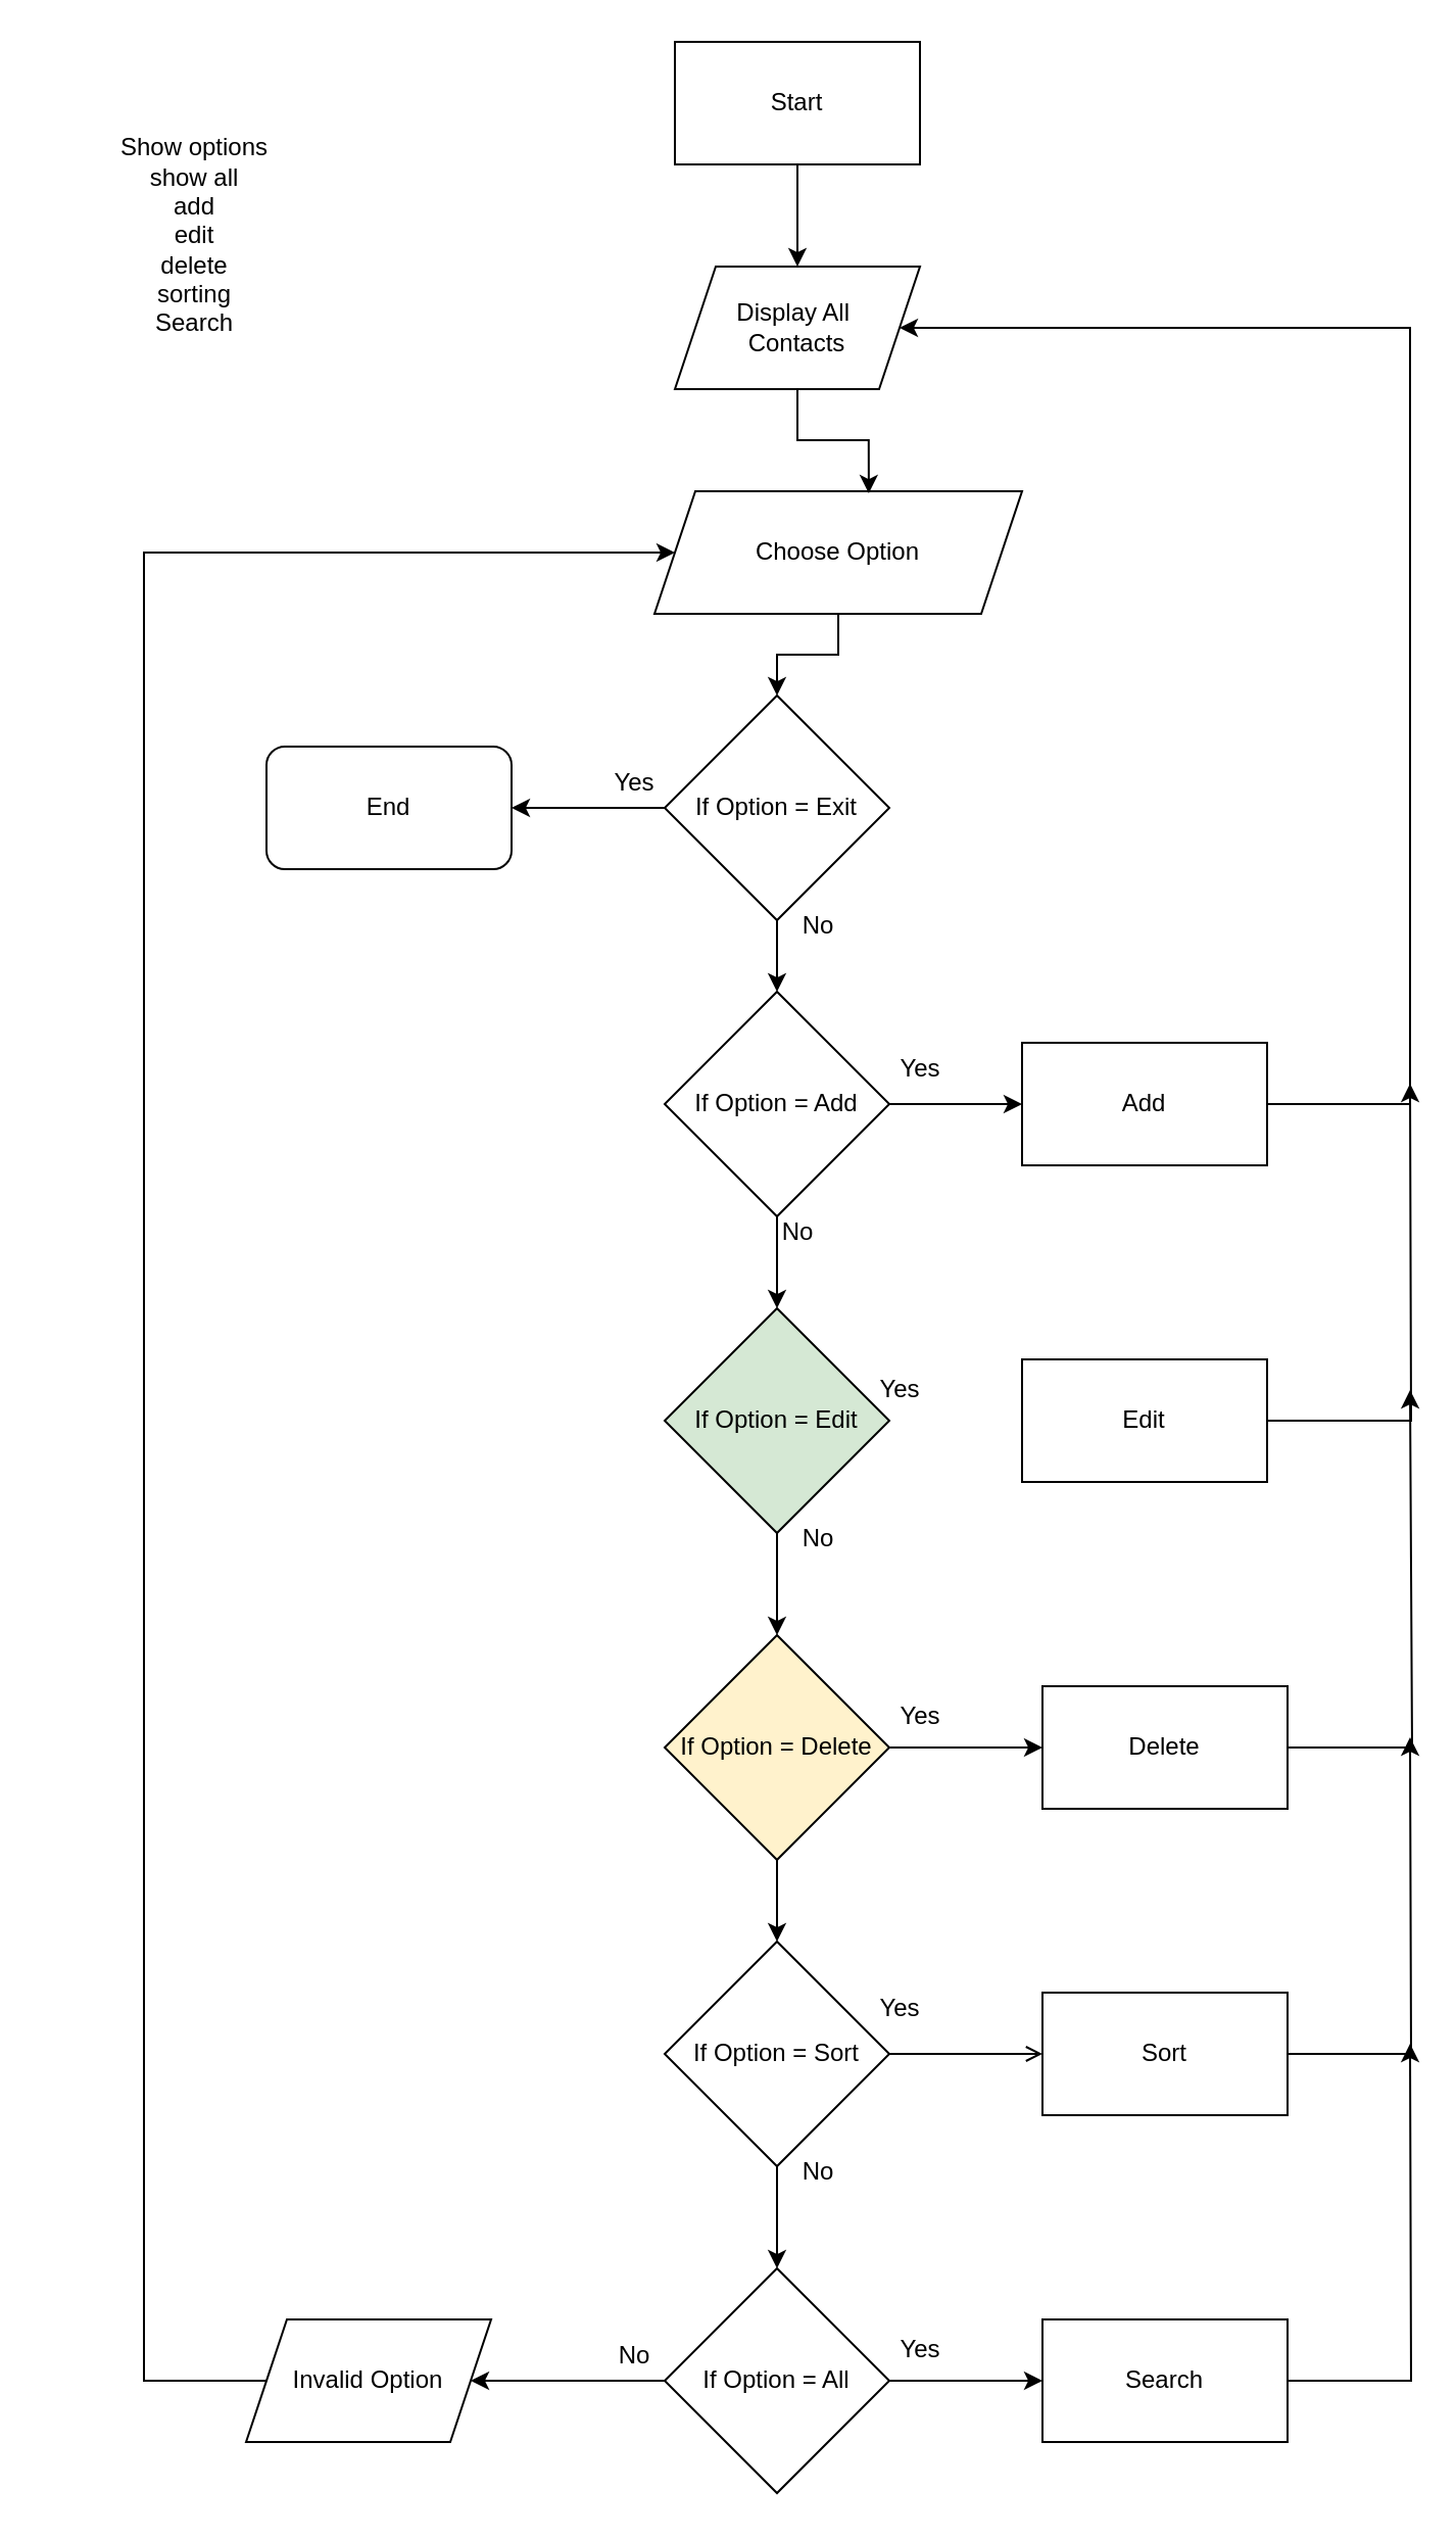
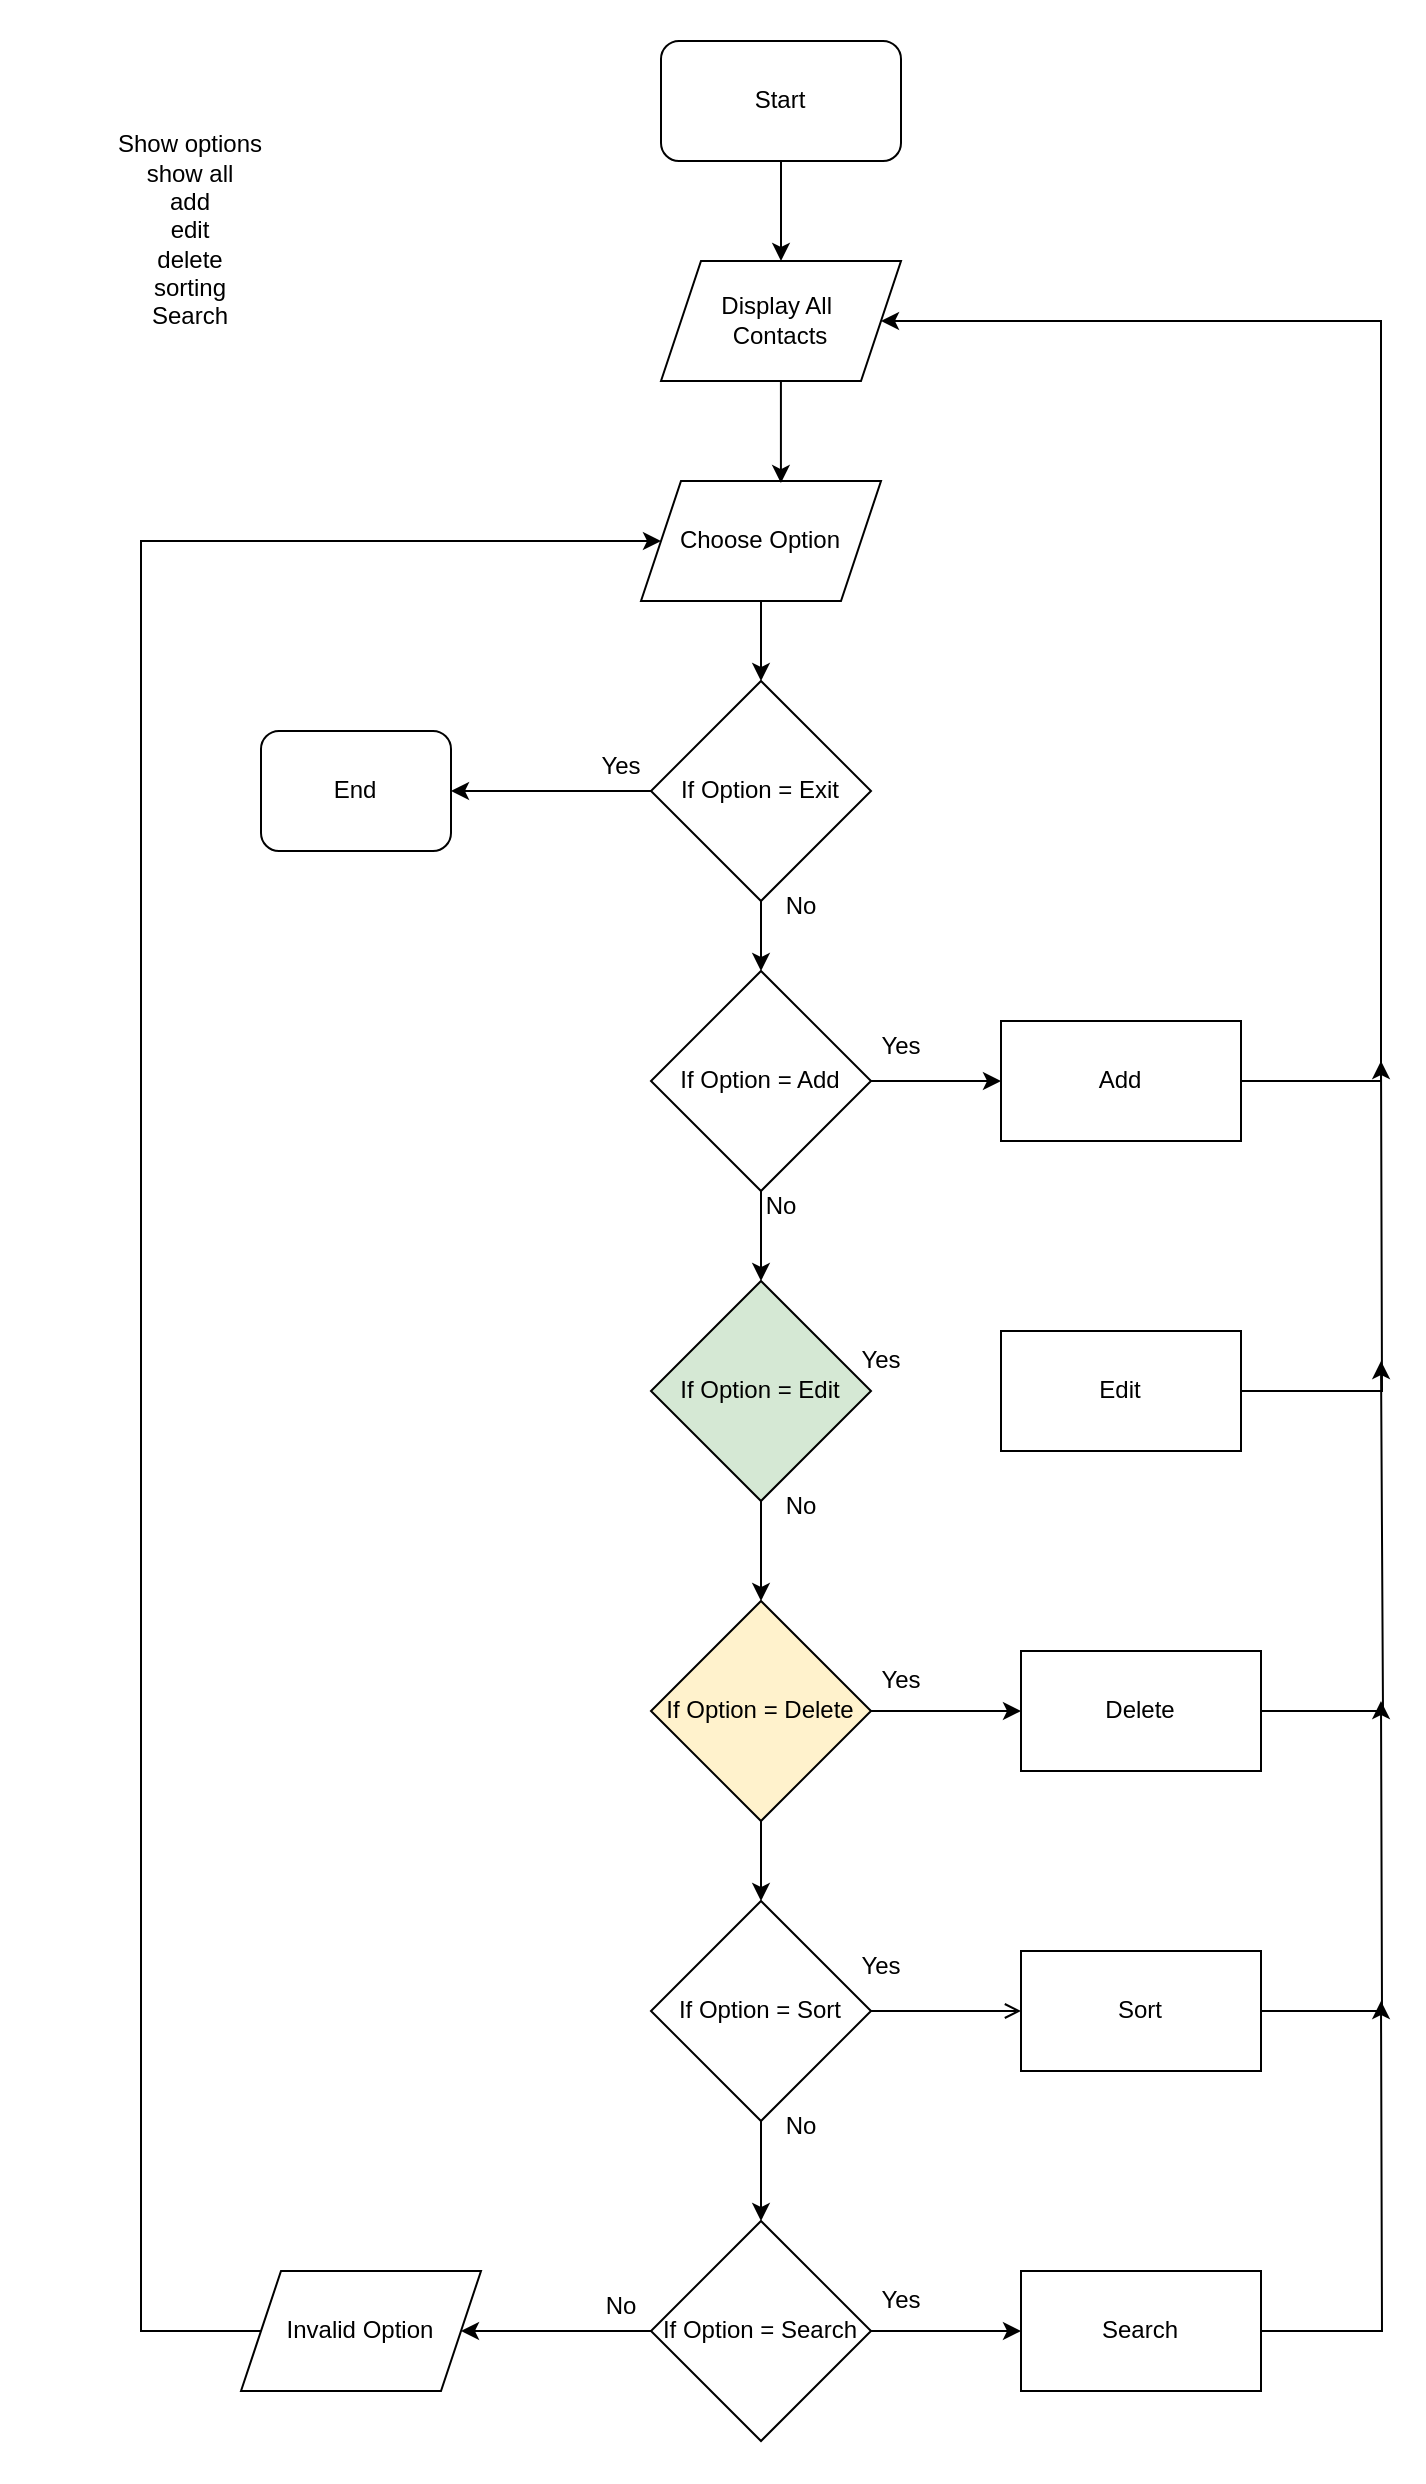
  <mxCell id="0" />
  <mxCell id="1" parent="0" />
  <mxCell id="2" style="edgeStyle=orthogonalEdgeStyle;rounded=0;orthogonalLoop=1;jettySize=auto;html=1;entryX=0.5;entryY=0;entryDx=0;entryDy=0;" edge="1" parent="1" source="3" target="5"><mxGeometry relative="1" as="geometry" /></mxCell>
- <mxCell id="3" value="Start" style="whiteSpace=wrap;html=1;rounded=0;" vertex="1" parent="1"><mxGeometry x="330" y="20" width="120" height="60" as="geometry" /></mxCell>
+ <mxCell id="3" value="Start" style="rounded=1;whiteSpace=wrap;html=1;" vertex="1" parent="1"><mxGeometry x="330" y="20" width="120" height="60" as="geometry" /></mxCell>
  <mxCell id="4" value="Show options&lt;br&gt;show all&lt;br&gt;add&lt;br&gt;edit&lt;br&gt;delete&lt;br&gt;sorting&lt;br&gt;Search" style="text;html=1;align=center;verticalAlign=middle;whiteSpace=wrap;rounded=0;" vertex="1" parent="1"><mxGeometry x="20" y="80" width="150" height="70" as="geometry" /></mxCell>
  <mxCell id="5" value="Display All&amp;nbsp;&lt;div&gt;Contacts&lt;/div&gt;" style="shape=parallelogram;perimeter=parallelogramPerimeter;whiteSpace=wrap;html=1;fixedSize=1;" vertex="1" parent="1"><mxGeometry x="330" y="130" width="120" height="60" as="geometry" /></mxCell>
  <mxCell id="6" style="edgeStyle=orthogonalEdgeStyle;rounded=0;orthogonalLoop=1;jettySize=auto;html=1;" edge="1" parent="1" source="7" target="11"><mxGeometry relative="1" as="geometry" /></mxCell>
- <mxCell id="7" value="Choose Option" style="shape=parallelogram;perimeter=parallelogramPerimeter;whiteSpace=wrap;html=1;fixedSize=1;" vertex="1" parent="1"><mxGeometry x="320" y="240" width="180" height="60" as="geometry" /></mxCell>
+ <mxCell id="7" value="Choose Option" style="shape=parallelogram;perimeter=parallelogramPerimeter;whiteSpace=wrap;html=1;fixedSize=1;" vertex="1" parent="1"><mxGeometry x="320" y="240" width="120" height="60" as="geometry" /></mxCell>
  <mxCell id="8" style="edgeStyle=orthogonalEdgeStyle;rounded=0;orthogonalLoop=1;jettySize=auto;html=1;entryX=0.583;entryY=0.017;entryDx=0;entryDy=0;entryPerimeter=0;" edge="1" parent="1" source="5" target="7"><mxGeometry relative="1" as="geometry" /></mxCell>
  <mxCell id="9" style="edgeStyle=orthogonalEdgeStyle;rounded=0;orthogonalLoop=1;jettySize=auto;html=1;entryX=1;entryY=0.5;entryDx=0;entryDy=0;" edge="1" parent="1" source="11" target="12"><mxGeometry relative="1" as="geometry" /></mxCell>
  <mxCell id="10" value="" style="edgeStyle=orthogonalEdgeStyle;rounded=0;orthogonalLoop=1;jettySize=auto;html=1;" edge="1" parent="1" source="11" target="16"><mxGeometry relative="1" as="geometry" /></mxCell>
  <mxCell id="11" value="If Option = Exit" style="rhombus;whiteSpace=wrap;html=1;" vertex="1" parent="1"><mxGeometry x="325" y="340" width="110" height="110" as="geometry" /></mxCell>
- <mxCell id="12" value="End" style="rounded=1;whiteSpace=wrap;html=1;" vertex="1" parent="1"><mxGeometry x="130" y="365" width="120" height="60" as="geometry" /></mxCell>
+ <mxCell id="12" value="End" style="rounded=1;whiteSpace=wrap;html=1;" vertex="1" parent="1"><mxGeometry x="130" y="365" width="95" height="60" as="geometry" /></mxCell>
  <mxCell id="13" value="Yes" style="text;html=1;align=center;verticalAlign=middle;resizable=0;points=[];autosize=1;strokeColor=none;fillColor=none;" vertex="1" parent="1"><mxGeometry x="290" y="368" width="40" height="30" as="geometry" /></mxCell>
  <mxCell id="14" style="edgeStyle=orthogonalEdgeStyle;rounded=0;orthogonalLoop=1;jettySize=auto;html=1;entryX=0;entryY=0.5;entryDx=0;entryDy=0;" edge="1" parent="1" source="16" target="20"><mxGeometry relative="1" as="geometry"><mxPoint x="480" y="540" as="targetPoint" /></mxGeometry></mxCell>
  <mxCell id="15" value="" style="edgeStyle=orthogonalEdgeStyle;rounded=0;orthogonalLoop=1;jettySize=auto;html=1;" edge="1" parent="1" source="16" target="22"><mxGeometry relative="1" as="geometry" /></mxCell>
  <mxCell id="16" value="If Option = Add" style="rhombus;whiteSpace=wrap;html=1;" vertex="1" parent="1"><mxGeometry x="325" y="485" width="110" height="110" as="geometry" /></mxCell>
  <mxCell id="17" value="No" style="text;html=1;align=center;verticalAlign=middle;resizable=0;points=[];autosize=1;strokeColor=none;fillColor=none;" vertex="1" parent="1"><mxGeometry x="380" y="438" width="40" height="30" as="geometry" /></mxCell>
  <mxCell id="18" value="Yes" style="text;html=1;align=center;verticalAlign=middle;resizable=0;points=[];autosize=1;strokeColor=none;fillColor=none;" vertex="1" parent="1"><mxGeometry x="430" y="508" width="40" height="30" as="geometry" /></mxCell>
  <mxCell id="19" style="edgeStyle=orthogonalEdgeStyle;rounded=0;orthogonalLoop=1;jettySize=auto;html=1;entryX=1;entryY=0.5;entryDx=0;entryDy=0;" edge="1" parent="1" source="20" target="5"><mxGeometry relative="1" as="geometry"><mxPoint x="730" y="250" as="targetPoint" /><Array as="points"><mxPoint x="690" y="540" /><mxPoint x="690" y="160" /></Array></mxGeometry></mxCell>
  <mxCell id="20" value="Add" style="rounded=0;whiteSpace=wrap;html=1;" vertex="1" parent="1"><mxGeometry x="500" y="510" width="120" height="60" as="geometry" /></mxCell>
  <mxCell id="21" value="" style="edgeStyle=orthogonalEdgeStyle;rounded=0;orthogonalLoop=1;jettySize=auto;html=1;" edge="1" parent="1" source="22" target="29"><mxGeometry relative="1" as="geometry" /></mxCell>
  <mxCell id="22" value="If Option = Edit" style="rhombus;whiteSpace=wrap;html=1;fillColor=#d5e8d4;" vertex="1" parent="1"><mxGeometry x="325" y="640" width="110" height="110" as="geometry" /></mxCell>
  <mxCell id="23" value="No" style="text;html=1;align=center;verticalAlign=middle;resizable=0;points=[];autosize=1;strokeColor=none;fillColor=none;" vertex="1" parent="1"><mxGeometry x="370" y="588" width="40" height="30" as="geometry" /></mxCell>
  <mxCell id="24" style="edgeStyle=orthogonalEdgeStyle;rounded=0;orthogonalLoop=1;jettySize=auto;html=1;" edge="1" parent="1" source="25"><mxGeometry relative="1" as="geometry"><mxPoint x="690" y="530" as="targetPoint" /></mxGeometry></mxCell>
  <mxCell id="25" value="Edit" style="whiteSpace=wrap;html=1;" vertex="1" parent="1"><mxGeometry x="500" y="665" width="120" height="60" as="geometry" /></mxCell>
  <mxCell id="26" value="Yes" style="text;html=1;align=center;verticalAlign=middle;resizable=0;points=[];autosize=1;strokeColor=none;fillColor=none;" vertex="1" parent="1"><mxGeometry x="420" y="665" width="40" height="30" as="geometry" /></mxCell>
  <mxCell id="27" value="" style="edgeStyle=orthogonalEdgeStyle;rounded=0;orthogonalLoop=1;jettySize=auto;html=1;" edge="1" parent="1" source="29" target="32"><mxGeometry relative="1" as="geometry" /></mxCell>
  <mxCell id="28" value="" style="edgeStyle=orthogonalEdgeStyle;rounded=0;orthogonalLoop=1;jettySize=auto;html=1;" edge="1" parent="1" source="29" target="36"><mxGeometry relative="1" as="geometry" /></mxCell>
  <mxCell id="29" value="If Option = Delete" style="rhombus;whiteSpace=wrap;html=1;fillColor=#fff2cc;" vertex="1" parent="1"><mxGeometry x="325" y="800" width="110" height="110" as="geometry" /></mxCell>
  <mxCell id="30" value="No" style="text;html=1;align=center;verticalAlign=middle;resizable=0;points=[];autosize=1;strokeColor=none;fillColor=none;" vertex="1" parent="1"><mxGeometry x="380" y="738" width="40" height="30" as="geometry" /></mxCell>
  <mxCell id="31" style="edgeStyle=orthogonalEdgeStyle;rounded=0;orthogonalLoop=1;jettySize=auto;html=1;" edge="1" parent="1"><mxGeometry relative="1" as="geometry"><mxPoint x="690" y="680" as="targetPoint" /><mxPoint x="620" y="855" as="sourcePoint" /><Array as="points"><mxPoint x="691" y="855" /></Array></mxGeometry></mxCell>
  <mxCell id="32" value="Delete" style="whiteSpace=wrap;html=1;" vertex="1" parent="1"><mxGeometry x="510" y="825" width="120" height="60" as="geometry" /></mxCell>
  <mxCell id="33" value="Yes" style="text;html=1;align=center;verticalAlign=middle;resizable=0;points=[];autosize=1;strokeColor=none;fillColor=none;" vertex="1" parent="1"><mxGeometry x="430" y="825" width="40" height="30" as="geometry" /></mxCell>
  <mxCell id="34" value="" style="edgeStyle=orthogonalEdgeStyle;rounded=0;orthogonalLoop=1;jettySize=auto;html=1;endArrow=open;" edge="1" parent="1" source="36" target="38"><mxGeometry relative="1" as="geometry" /></mxCell>
  <mxCell id="35" value="" style="edgeStyle=orthogonalEdgeStyle;rounded=0;orthogonalLoop=1;jettySize=auto;html=1;" edge="1" parent="1" source="36" target="42"><mxGeometry relative="1" as="geometry" /></mxCell>
  <mxCell id="36" value="If Option = Sort" style="rhombus;whiteSpace=wrap;html=1;" vertex="1" parent="1"><mxGeometry x="325" y="950" width="110" height="110" as="geometry" /></mxCell>
  <mxCell id="37" style="edgeStyle=orthogonalEdgeStyle;rounded=0;orthogonalLoop=1;jettySize=auto;html=1;" edge="1" parent="1" source="38"><mxGeometry relative="1" as="geometry"><mxPoint x="690" y="850" as="targetPoint" /></mxGeometry></mxCell>
  <mxCell id="38" value="Sort" style="whiteSpace=wrap;html=1;" vertex="1" parent="1"><mxGeometry x="510" y="975" width="120" height="60" as="geometry" /></mxCell>
  <mxCell id="39" value="Yes" style="text;html=1;align=center;verticalAlign=middle;resizable=0;points=[];autosize=1;strokeColor=none;fillColor=none;" vertex="1" parent="1"><mxGeometry x="420" y="968" width="40" height="30" as="geometry" /></mxCell>
  <mxCell id="40" value="" style="edgeStyle=orthogonalEdgeStyle;rounded=0;orthogonalLoop=1;jettySize=auto;html=1;" edge="1" parent="1" source="42" target="45"><mxGeometry relative="1" as="geometry" /></mxCell>
  <mxCell id="41" style="edgeStyle=orthogonalEdgeStyle;rounded=0;orthogonalLoop=1;jettySize=auto;html=1;entryX=1;entryY=0.5;entryDx=0;entryDy=0;" edge="1" parent="1" source="42" target="48"><mxGeometry relative="1" as="geometry" /></mxCell>
- <mxCell id="42" value="If Option = All" style="rhombus;whiteSpace=wrap;html=1;" vertex="1" parent="1"><mxGeometry x="325" y="1110" width="110" height="110" as="geometry" /></mxCell>
+ <mxCell id="42" value="If Option = Search" style="rhombus;whiteSpace=wrap;html=1;" vertex="1" parent="1"><mxGeometry x="325" y="1110" width="110" height="110" as="geometry" /></mxCell>
  <mxCell id="43" value="No" style="text;html=1;align=center;verticalAlign=middle;resizable=0;points=[];autosize=1;strokeColor=none;fillColor=none;" vertex="1" parent="1"><mxGeometry x="380" y="1048" width="40" height="30" as="geometry" /></mxCell>
  <mxCell id="44" style="edgeStyle=orthogonalEdgeStyle;rounded=0;orthogonalLoop=1;jettySize=auto;html=1;" edge="1" parent="1" source="45"><mxGeometry relative="1" as="geometry"><mxPoint x="690" y="1000" as="targetPoint" /></mxGeometry></mxCell>
  <mxCell id="45" value="Search" style="whiteSpace=wrap;html=1;" vertex="1" parent="1"><mxGeometry x="510" y="1135" width="120" height="60" as="geometry" /></mxCell>
  <mxCell id="46" value="Yes" style="text;html=1;align=center;verticalAlign=middle;resizable=0;points=[];autosize=1;strokeColor=none;fillColor=none;" vertex="1" parent="1"><mxGeometry x="430" y="1135" width="40" height="30" as="geometry" /></mxCell>
  <mxCell id="47" style="edgeStyle=orthogonalEdgeStyle;rounded=0;orthogonalLoop=1;jettySize=auto;html=1;entryX=0;entryY=0.5;entryDx=0;entryDy=0;" edge="1" parent="1" source="48" target="7"><mxGeometry relative="1" as="geometry"><Array as="points"><mxPoint x="70" y="1165" /><mxPoint x="70" y="270" /></Array></mxGeometry></mxCell>
  <mxCell id="48" value="Invalid Option" style="shape=parallelogram;perimeter=parallelogramPerimeter;whiteSpace=wrap;html=1;fixedSize=1;" vertex="1" parent="1"><mxGeometry x="120" y="1135" width="120" height="60" as="geometry" /></mxCell>
  <mxCell id="49" value="No" style="text;html=1;align=center;verticalAlign=middle;resizable=0;points=[];autosize=1;strokeColor=none;fillColor=none;" vertex="1" parent="1"><mxGeometry x="290" y="1138" width="40" height="30" as="geometry" /></mxCell>
